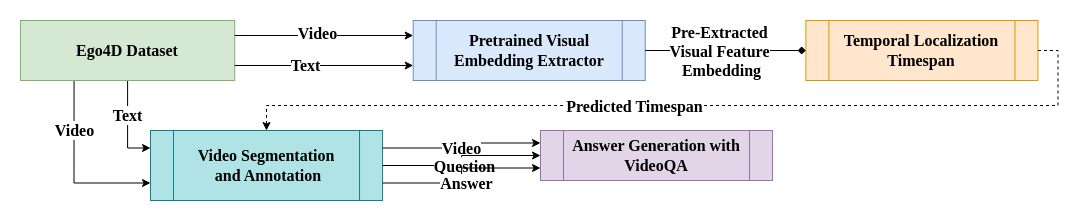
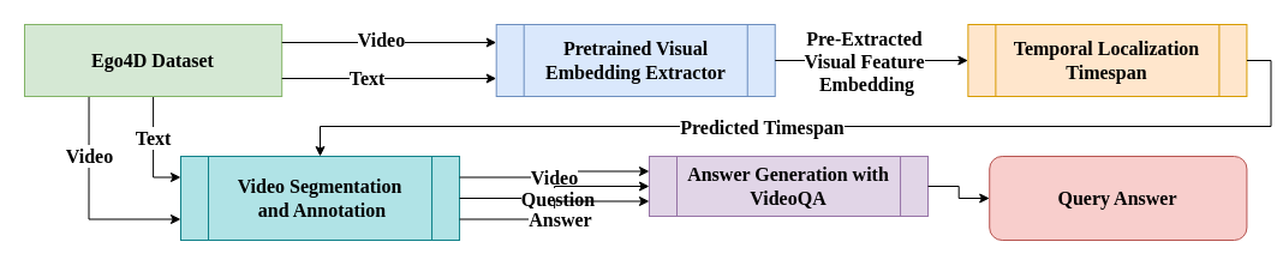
  <mxCell id="0" />
  <mxCell id="1" parent="0" />
  <mxCell id="2" value="" style="group" vertex="1" connectable="0" parent="1"><mxGeometry x="20" y="20" width="1017.43" height="180" as="geometry" /></mxCell>
  <mxCell id="3" value="Pretrained Visual Embedding Extractor" style="shape=process;whiteSpace=wrap;html=1;backgroundOutline=1;fillColor=#dae8fc;strokeColor=#6c8ebf;fontFamily=Times New Roman;fontStyle=1;fontSize=16;" parent="2" vertex="1"><mxGeometry x="392.69" width="232.05" height="60" as="geometry" /></mxCell>
  <mxCell id="4" value="Temporal Localization Timespan" style="shape=process;whiteSpace=wrap;html=1;backgroundOutline=1;fillColor=#ffe6cc;strokeColor=#d79b00;fontFamily=Times New Roman;fontStyle=1;fontSize=16;" parent="2" vertex="1"><mxGeometry x="785.38" width="232.05" height="60" as="geometry" /></mxCell>
- <mxCell id="5" style="edgeStyle=orthogonalEdgeStyle;rounded=0;orthogonalLoop=1;jettySize=auto;html=1;exitX=1;exitY=0.5;exitDx=0;exitDy=0;fontFamily=Times New Roman;fontStyle=1;fontSize=16;entryX=0;entryY=0.5;entryDx=0;entryDy=0;endArrow=diamond;" parent="2" source="3" edge="1" target="4"><mxGeometry relative="1" as="geometry"><mxPoint x="785.385" y="42.105" as="targetPoint" /></mxGeometry></mxCell>
+ <mxCell id="5" style="edgeStyle=orthogonalEdgeStyle;rounded=0;orthogonalLoop=1;jettySize=auto;html=1;exitX=1;exitY=0.5;exitDx=0;exitDy=0;fontFamily=Times New Roman;fontStyle=1;fontSize=16;entryX=0;entryY=0.5;entryDx=0;entryDy=0;" parent="2" source="3" edge="1" target="4"><mxGeometry relative="1" as="geometry"><mxPoint x="785.385" y="42.105" as="targetPoint" /></mxGeometry></mxCell>
  <mxCell id="6" value="Pre-Extracted &lt;br style=&quot;font-size: 16px;&quot;&gt;Visual Feature&lt;br style=&quot;font-size: 16px;&quot;&gt;&amp;nbsp;Embedding" style="edgeLabel;html=1;align=center;verticalAlign=middle;resizable=0;points=[];fontFamily=Times New Roman;fontStyle=1;fontSize=16;" parent="5" vertex="1" connectable="0"><mxGeometry x="-0.186" y="-1" relative="1" as="geometry"><mxPoint x="9" y="-1" as="offset" /></mxGeometry></mxCell>
  <mxCell id="7" value="Video Segmentation&lt;br style=&quot;font-size: 16px;&quot;&gt;&amp;nbsp;and Annotation" style="shape=process;whiteSpace=wrap;html=1;backgroundOutline=1;fillColor=#b0e3e6;strokeColor=#0e8088;fontFamily=Times New Roman;fontStyle=1;fontSize=16;" parent="2" vertex="1"><mxGeometry x="130" y="110" width="232.05" height="70" as="geometry" /></mxCell>
- <mxCell id="8" style="edgeStyle=orthogonalEdgeStyle;rounded=0;orthogonalLoop=1;jettySize=auto;html=1;exitX=1;exitY=0.5;exitDx=0;exitDy=0;entryX=0.5;entryY=0;entryDx=0;entryDy=0;fontFamily=Times New Roman;fontStyle=1;fontSize=16;dashed=1;" parent="2" source="4" target="7" edge="1"><mxGeometry relative="1" as="geometry"><mxPoint x="107.098" y="198.684" as="targetPoint" /></mxGeometry></mxCell>
+ <mxCell id="8" style="edgeStyle=orthogonalEdgeStyle;rounded=0;orthogonalLoop=1;jettySize=auto;html=1;exitX=1;exitY=0.5;exitDx=0;exitDy=0;entryX=0.5;entryY=0;entryDx=0;entryDy=0;fontFamily=Times New Roman;fontStyle=1;fontSize=16;" parent="2" source="4" target="7" edge="1"><mxGeometry relative="1" as="geometry"><mxPoint x="107.098" y="198.684" as="targetPoint" /></mxGeometry></mxCell>
  <mxCell id="9" value="Predicted Timespan" style="edgeLabel;html=1;align=center;verticalAlign=middle;resizable=0;points=[];fontFamily=Times New Roman;fontStyle=1;fontSize=16;" parent="8" vertex="1" connectable="0"><mxGeometry x="-0.237" y="-3" relative="1" as="geometry"><mxPoint x="-159" y="3" as="offset" /></mxGeometry></mxCell>
  <mxCell id="10" value="Answer Generation with VideoQA" style="shape=process;whiteSpace=wrap;html=1;backgroundOutline=1;fillColor=#e1d5e7;strokeColor=#9673a6;fontFamily=Times New Roman;fontStyle=1;fontSize=16;" parent="2" vertex="1"><mxGeometry x="520" y="110" width="232.05" height="50" as="geometry" /></mxCell>
  <mxCell id="11" style="edgeStyle=orthogonalEdgeStyle;rounded=0;orthogonalLoop=1;jettySize=auto;html=1;exitX=1;exitY=0.25;exitDx=0;exitDy=0;entryX=0;entryY=0.25;entryDx=0;entryDy=0;fontFamily=Times New Roman;fontStyle=1;fontSize=16;" parent="2" source="7" target="10" edge="1"><mxGeometry relative="1" as="geometry" /></mxCell>
  <mxCell id="12" value="Video" style="edgeLabel;html=1;align=center;verticalAlign=middle;resizable=0;points=[];fontFamily=Times New Roman;fontStyle=1;fontSize=16;" parent="11" vertex="1" connectable="0"><mxGeometry x="-0.029" y="1" relative="1" as="geometry"><mxPoint as="offset" /></mxGeometry></mxCell>
  <mxCell id="13" style="edgeStyle=orthogonalEdgeStyle;rounded=0;orthogonalLoop=1;jettySize=auto;html=1;exitX=1;exitY=0.5;exitDx=0;exitDy=0;entryX=0;entryY=0.5;entryDx=0;entryDy=0;fontFamily=Times New Roman;fontStyle=1;fontSize=16;" parent="2" source="7" target="10" edge="1"><mxGeometry relative="1" as="geometry" /></mxCell>
  <mxCell id="14" value="Question" style="edgeLabel;html=1;align=center;verticalAlign=middle;resizable=0;points=[];fontFamily=Times New Roman;fontStyle=1;fontSize=16;" parent="13" vertex="1" connectable="0"><mxGeometry x="-0.116" relative="1" as="geometry"><mxPoint x="7" as="offset" /></mxGeometry></mxCell>
  <mxCell id="15" style="edgeStyle=orthogonalEdgeStyle;rounded=0;orthogonalLoop=1;jettySize=auto;html=1;exitX=1;exitY=0.75;exitDx=0;exitDy=0;entryX=0;entryY=0.75;entryDx=0;entryDy=0;fontFamily=Times New Roman;fontStyle=1;fontSize=16;" parent="2" source="7" target="10" edge="1"><mxGeometry relative="1" as="geometry" /></mxCell>
  <mxCell id="16" value="Answer" style="edgeLabel;html=1;align=center;verticalAlign=middle;resizable=0;points=[];fontFamily=Times New Roman;fontStyle=1;fontSize=16;" parent="15" vertex="1" connectable="0"><mxGeometry x="-0.159" relative="1" as="geometry"><mxPoint x="10" as="offset" /></mxGeometry></mxCell>
  <mxCell id="17" style="edgeStyle=orthogonalEdgeStyle;rounded=0;orthogonalLoop=1;jettySize=auto;html=1;exitX=0.25;exitY=1;exitDx=0;exitDy=0;entryX=0;entryY=0.75;entryDx=0;entryDy=0;" parent="2" source="21" target="7" edge="1"><mxGeometry relative="1" as="geometry" /></mxCell>
  <mxCell id="18" value="Video" style="edgeLabel;html=1;align=center;verticalAlign=middle;resizable=0;points=[];fontSize=16;fontStyle=1;fontFamily=Times New Roman;" parent="17" vertex="1" connectable="0"><mxGeometry x="-0.438" relative="1" as="geometry"><mxPoint as="offset" /></mxGeometry></mxCell>
  <mxCell id="19" style="edgeStyle=orthogonalEdgeStyle;rounded=0;orthogonalLoop=1;jettySize=auto;html=1;exitX=0.5;exitY=1;exitDx=0;exitDy=0;entryX=0;entryY=0.25;entryDx=0;entryDy=0;" parent="2" source="21" target="7" edge="1"><mxGeometry relative="1" as="geometry" /></mxCell>
  <mxCell id="20" value="Text" style="edgeLabel;html=1;align=center;verticalAlign=middle;resizable=0;points=[];fontStyle=1;fontSize=16;fontFamily=Times New Roman;" parent="19" vertex="1" connectable="0"><mxGeometry x="-0.237" y="-1" relative="1" as="geometry"><mxPoint as="offset" /></mxGeometry></mxCell>
  <mxCell id="21" value="Ego4D Dataset" style="whiteSpace=wrap;html=1;fillColor=#d5e8d4;strokeColor=#82b366;fontFamily=Times New Roman;fontStyle=1;fontSize=16;rounded=0;" parent="2" vertex="1"><mxGeometry width="214.2" height="60" as="geometry" /></mxCell>
  <mxCell id="22" value="" style="edgeStyle=orthogonalEdgeStyle;rounded=0;orthogonalLoop=1;jettySize=auto;html=1;exitX=1;exitY=0.25;exitDx=0;exitDy=0;entryX=0;entryY=0.25;entryDx=0;entryDy=0;fontFamily=Times New Roman;fontStyle=1;fontSize=16;" parent="2" source="21" target="3" edge="1"><mxGeometry relative="1" as="geometry"><mxPoint x="267.745" y="8.553" as="sourcePoint" /></mxGeometry></mxCell>
  <mxCell id="23" value="Video" style="edgeLabel;html=1;align=center;verticalAlign=middle;resizable=0;points=[];fontFamily=Times New Roman;fontStyle=1;fontSize=16;" parent="22" vertex="1" connectable="0"><mxGeometry x="-0.078" y="2" relative="1" as="geometry"><mxPoint as="offset" /></mxGeometry></mxCell>
  <mxCell id="24" value="Text" style="edgeStyle=orthogonalEdgeStyle;rounded=0;orthogonalLoop=1;jettySize=auto;html=1;exitX=1;exitY=0.75;exitDx=0;exitDy=0;entryX=0;entryY=0.75;entryDx=0;entryDy=0;fontFamily=Times New Roman;fontStyle=1;fontSize=16;" parent="2" source="21" target="3" edge="1"><mxGeometry x="-0.2" relative="1" as="geometry"><mxPoint x="267.745" y="75.658" as="sourcePoint" /><mxPoint as="offset" /></mxGeometry></mxCell>
+ <mxCell id="25" value="Query Answer" style="rounded=1;whiteSpace=wrap;html=1;fillColor=#f8cecc;strokeColor=#b85450;fontFamily=Times New Roman;fontStyle=1;fontSize=16;" parent="2" vertex="1"><mxGeometry x="803.23" y="110" width="214.2" height="70" as="geometry" /></mxCell>
+ <mxCell id="26" style="edgeStyle=orthogonalEdgeStyle;rounded=0;orthogonalLoop=1;jettySize=auto;html=1;exitX=1;exitY=0.5;exitDx=0;exitDy=0;entryX=0;entryY=0.5;entryDx=0;entryDy=0;fontFamily=Times New Roman;fontStyle=1;fontSize=16;" parent="2" source="10" target="25" edge="1"><mxGeometry relative="1" as="geometry"><mxPoint x="767.535" y="253.126" as="targetPoint" /></mxGeometry></mxCell>
